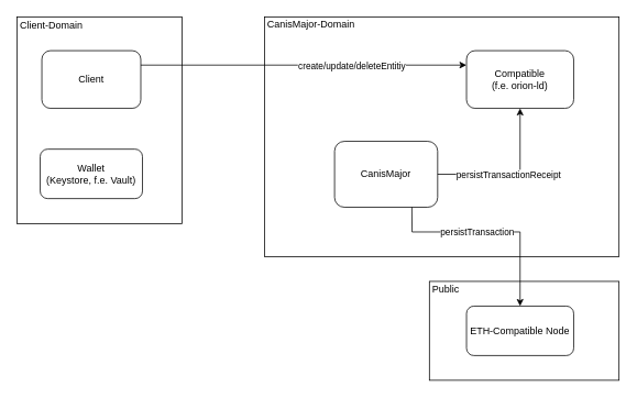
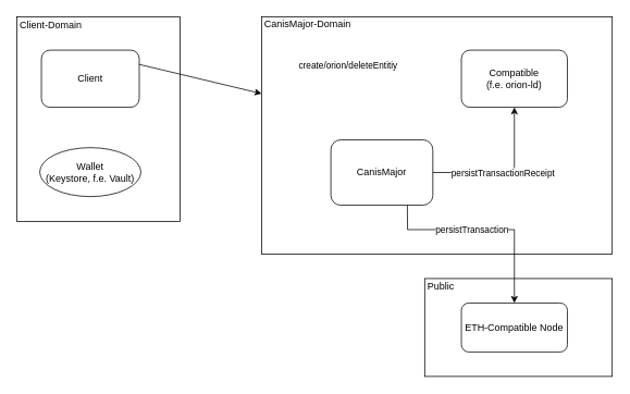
  <mxCell id="0" />
  <mxCell id="1" parent="0" />
  <mxCell id="2" value="&lt;div&gt;Public&amp;nbsp;&amp;nbsp;&amp;nbsp;&amp;nbsp;&amp;nbsp;&amp;nbsp;&amp;nbsp;&amp;nbsp;&amp;nbsp;&amp;nbsp;&amp;nbsp;&amp;nbsp;&amp;nbsp;&amp;nbsp;&amp;nbsp;&amp;nbsp;&amp;nbsp;&amp;nbsp;&amp;nbsp;&amp;nbsp;&amp;nbsp;&amp;nbsp;&amp;nbsp;&amp;nbsp;&amp;nbsp;&amp;nbsp;&amp;nbsp;&amp;nbsp;&amp;nbsp;&amp;nbsp;&amp;nbsp;&amp;nbsp;&amp;nbsp;&amp;nbsp;&amp;nbsp;&amp;nbsp;&amp;nbsp;&amp;nbsp;&amp;nbsp;&amp;nbsp;&amp;nbsp;&amp;nbsp;&amp;nbsp;&amp;nbsp;&amp;nbsp;&amp;nbsp;&amp;nbsp;&amp;nbsp;&amp;nbsp;&amp;nbsp;&amp;nbsp;&amp;nbsp;&amp;nbsp;&amp;nbsp;&amp;nbsp;&amp;nbsp;&amp;nbsp; &lt;br&gt;&lt;/div&gt;&lt;div&gt;&lt;br&gt;&lt;/div&gt;&lt;div&gt;&lt;br&gt;&lt;/div&gt;&lt;div&gt;&lt;br&gt;&lt;/div&gt;&lt;div&gt;&lt;br&gt;&lt;/div&gt;&lt;div&gt;&lt;br&gt;&lt;/div&gt;&lt;div&gt;&lt;br&gt;&lt;/div&gt;&lt;div&gt;&lt;br&gt;&lt;/div&gt;" style="rounded=0;whiteSpace=wrap;html=1;" vertex="1" parent="1"><mxGeometry x="520" y="341" width="230" height="120" as="geometry" /></mxCell>
  <mxCell id="3" value="&lt;div&gt;CanisMajor-Domain&amp;nbsp;&amp;nbsp;&amp;nbsp;&amp;nbsp;&amp;nbsp;&amp;nbsp;&amp;nbsp;&amp;nbsp;&amp;nbsp;&amp;nbsp;&amp;nbsp;&amp;nbsp;&amp;nbsp;&amp;nbsp;&amp;nbsp;&amp;nbsp;&amp;nbsp;&amp;nbsp;&amp;nbsp;&amp;nbsp;&amp;nbsp;&amp;nbsp;&amp;nbsp;&amp;nbsp;&amp;nbsp;&amp;nbsp;&amp;nbsp;&amp;nbsp;&amp;nbsp;&amp;nbsp;&amp;nbsp;&amp;nbsp;&amp;nbsp;&amp;nbsp;&amp;nbsp;&amp;nbsp;&amp;nbsp;&amp;nbsp;&amp;nbsp;&amp;nbsp;&amp;nbsp;&amp;nbsp;&amp;nbsp;&amp;nbsp;&amp;nbsp;&amp;nbsp;&amp;nbsp;&amp;nbsp;&amp;nbsp;&amp;nbsp;&amp;nbsp;&amp;nbsp;&amp;nbsp;&amp;nbsp;&amp;nbsp;&amp;nbsp;&amp;nbsp;&amp;nbsp;&amp;nbsp;&amp;nbsp;&amp;nbsp;&amp;nbsp;&amp;nbsp;&amp;nbsp;&amp;nbsp;&amp;nbsp;&amp;nbsp;&amp;nbsp;&amp;nbsp;&amp;nbsp;&amp;nbsp;&amp;nbsp;&amp;nbsp;&amp;nbsp;&amp;nbsp;&amp;nbsp;&amp;nbsp;&amp;nbsp;&amp;nbsp;&amp;nbsp;&amp;nbsp;&amp;nbsp;&amp;nbsp;&amp;nbsp;&amp;nbsp;&amp;nbsp;&amp;nbsp;&amp;nbsp;&amp;nbsp;&amp;nbsp;&amp;nbsp;&amp;nbsp;&amp;nbsp;&amp;nbsp;&amp;nbsp; &lt;br&gt;&lt;/div&gt;&lt;div&gt;&lt;br&gt;&lt;/div&gt;&lt;div&gt;&lt;br&gt;&lt;/div&gt;&lt;div&gt;&lt;br&gt;&lt;/div&gt;&lt;div&gt;&lt;br&gt;&lt;/div&gt;&lt;div&gt;&lt;br&gt;&lt;/div&gt;&lt;div&gt;&lt;br&gt;&lt;/div&gt;&lt;div&gt;&lt;br&gt;&lt;/div&gt;&lt;div&gt;&lt;br&gt;&lt;/div&gt;&lt;div&gt;&lt;br&gt;&lt;/div&gt;&lt;div&gt;&lt;br&gt;&lt;/div&gt;&lt;div&gt;&lt;br&gt;&lt;/div&gt;&lt;div&gt;&lt;br&gt;&lt;/div&gt;&lt;div&gt;&lt;br&gt;&lt;/div&gt;&lt;div&gt;&lt;br&gt;&lt;/div&gt;&lt;div&gt;&lt;br&gt;&lt;/div&gt;&lt;div&gt;&lt;br&gt;&lt;/div&gt;&lt;div&gt;&lt;br&gt;&lt;/div&gt;&lt;div&gt;&lt;br&gt;&lt;/div&gt;&lt;div&gt;&lt;br&gt;&lt;/div&gt;" style="rounded=0;whiteSpace=wrap;html=1;" vertex="1" parent="1"><mxGeometry x="320" y="20" width="430" height="291" as="geometry" /></mxCell>
  <mxCell id="4" value="&lt;div align=&quot;left&quot;&gt;Client-Domain&amp;nbsp;&amp;nbsp;&amp;nbsp;&amp;nbsp;&amp;nbsp;&amp;nbsp;&amp;nbsp;&amp;nbsp;&amp;nbsp;&amp;nbsp;&amp;nbsp;&amp;nbsp;&amp;nbsp;&amp;nbsp;&amp;nbsp;&amp;nbsp;&amp;nbsp;&amp;nbsp;&amp;nbsp;&amp;nbsp;&amp;nbsp;&amp;nbsp;&amp;nbsp;&amp;nbsp;&amp;nbsp;&amp;nbsp;&amp;nbsp;&amp;nbsp;&amp;nbsp;&amp;nbsp;&amp;nbsp;&amp;nbsp;&amp;nbsp;&amp;nbsp;&amp;nbsp; &lt;br&gt;&lt;/div&gt;&lt;div&gt;&lt;br&gt;&lt;/div&gt;&lt;div&gt;&lt;br&gt;&lt;/div&gt;&lt;div&gt;&lt;br&gt;&lt;/div&gt;&lt;div&gt;&lt;br&gt;&lt;/div&gt;&lt;div&gt;&lt;br&gt;&lt;/div&gt;&lt;div&gt;&lt;br&gt;&lt;/div&gt;&lt;div&gt;&lt;br&gt;&lt;/div&gt;&lt;div&gt;&lt;br&gt;&lt;/div&gt;&lt;div&gt;&lt;br&gt;&lt;/div&gt;&lt;div&gt;&lt;br&gt;&lt;/div&gt;&lt;div&gt;&lt;br&gt;&lt;/div&gt;&lt;div&gt;&lt;br&gt;&lt;/div&gt;&lt;div&gt;&lt;br&gt;&lt;/div&gt;&lt;div&gt;&lt;br&gt;&lt;/div&gt;&lt;div&gt;&lt;br&gt;&lt;/div&gt;&lt;div&gt;&lt;br&gt;&lt;/div&gt;" style="rounded=0;whiteSpace=wrap;html=1;" vertex="1" parent="1"><mxGeometry x="20" y="20" width="200" height="251" as="geometry" /></mxCell>
  <mxCell id="5" value="CanisMajor" style="rounded=1;whiteSpace=wrap;html=1;" vertex="1" parent="1"><mxGeometry x="405" y="171" width="125" height="80" as="geometry" /></mxCell>
  <mxCell id="6" value="ETH-Compatible Node" style="rounded=1;whiteSpace=wrap;html=1;" vertex="1" parent="1"><mxGeometry x="565" y="371" width="130" height="60" as="geometry" /></mxCell>
  <mxCell id="7" value="&lt;div&gt;Compatible&lt;/div&gt;&lt;div&gt;(f.e. orion-ld)&lt;br&gt;&lt;/div&gt;" style="rounded=1;whiteSpace=wrap;html=1;" vertex="1" parent="1"><mxGeometry x="565" y="61" width="130" height="70" as="geometry" /></mxCell>
- <mxCell id="8" value="&lt;div&gt;Wallet&lt;/div&gt;&lt;div&gt;(Keystore, f.e. Vault)&lt;/div&gt;" style="rounded=1;whiteSpace=wrap;html=1;" vertex="1" parent="1"><mxGeometry x="48" y="180.5" width="124" height="60" as="geometry" /></mxCell>
+ <mxCell id="8" value="&lt;div&gt;Wallet&lt;/div&gt;&lt;div&gt;(Keystore, f.e. Vault)&lt;/div&gt;" style="ellipse;whiteSpace=wrap;html=1;" vertex="1" parent="1"><mxGeometry x="48" y="180.5" width="124" height="60" as="geometry" /></mxCell>
  <mxCell id="9" value="Client" style="rounded=1;whiteSpace=wrap;html=1;" vertex="1" parent="1"><mxGeometry x="50" y="61" width="120" height="70" as="geometry" /></mxCell>
- <mxCell id="10" value="" style="endArrow=classic;html=1;rounded=0;exitX=1;exitY=0.25;exitDx=0;exitDy=0;entryX=0;entryY=0.25;entryDx=0;entryDy=0;" edge="1" parent="1" source="9" target="7"><mxGeometry width="50" height="50" relative="1" as="geometry"><mxPoint x="340" y="71" as="sourcePoint" /><mxPoint x="390" y="21" as="targetPoint" /></mxGeometry></mxCell>
- <mxCell id="11" value="create/update/deleteEntitiy" style="edgeLabel;html=1;align=center;verticalAlign=middle;resizable=0;points=[];" vertex="1" connectable="0" parent="1"><mxGeometry x="425" y="79.5" as="geometry" /></mxCell>
+ <mxCell id="10" value="" style="endArrow=classic;html=1;rounded=0;exitX=1;exitY=0.25;exitDx=0;exitDy=0;" edge="1" parent="1" source="9" target="3"><mxGeometry width="50" height="50" relative="1" as="geometry"><mxPoint x="340" y="71" as="sourcePoint" /><mxPoint x="390" y="21" as="targetPoint" /></mxGeometry></mxCell>
+ <mxCell id="11" value="create/orion/deleteEntitiy" style="edgeLabel;html=1;align=center;verticalAlign=middle;resizable=0;points=[];" vertex="1" connectable="0" parent="1"><mxGeometry x="425" y="79.5" as="geometry" /></mxCell>
  <mxCell id="12" value="" style="endArrow=classic;html=1;rounded=0;exitX=0.75;exitY=1;exitDx=0;exitDy=0;entryX=0.5;entryY=0;entryDx=0;entryDy=0;" edge="1" parent="1" source="5" target="6"><mxGeometry width="50" height="50" relative="1" as="geometry"><mxPoint x="605" y="281" as="sourcePoint" /><mxPoint x="655" y="231" as="targetPoint" /><Array as="points"><mxPoint x="499" y="281" /><mxPoint x="630" y="281" /></Array></mxGeometry></mxCell>
  <mxCell id="13" value="persistTransaction" style="edgeLabel;html=1;align=center;verticalAlign=middle;resizable=0;points=[];" vertex="1" connectable="0" parent="12"><mxGeometry x="-0.131" y="1" relative="1" as="geometry"><mxPoint as="offset" /></mxGeometry></mxCell>
  <mxCell id="14" value="" style="endArrow=classic;html=1;rounded=0;exitX=1;exitY=0.5;exitDx=0;exitDy=0;entryX=0.5;entryY=1;entryDx=0;entryDy=0;" edge="1" parent="1" source="5" target="7"><mxGeometry width="50" height="50" relative="1" as="geometry"><mxPoint x="645" y="261" as="sourcePoint" /><mxPoint x="695" y="211" as="targetPoint" /><Array as="points"><mxPoint x="630" y="211" /></Array></mxGeometry></mxCell>
  <mxCell id="15" value="persistTransactionReceipt" style="edgeLabel;html=1;align=center;verticalAlign=middle;resizable=0;points=[];" vertex="1" connectable="0" parent="14"><mxGeometry x="-0.189" y="-2" relative="1" as="geometry"><mxPoint x="12" y="-2" as="offset" /></mxGeometry></mxCell>
